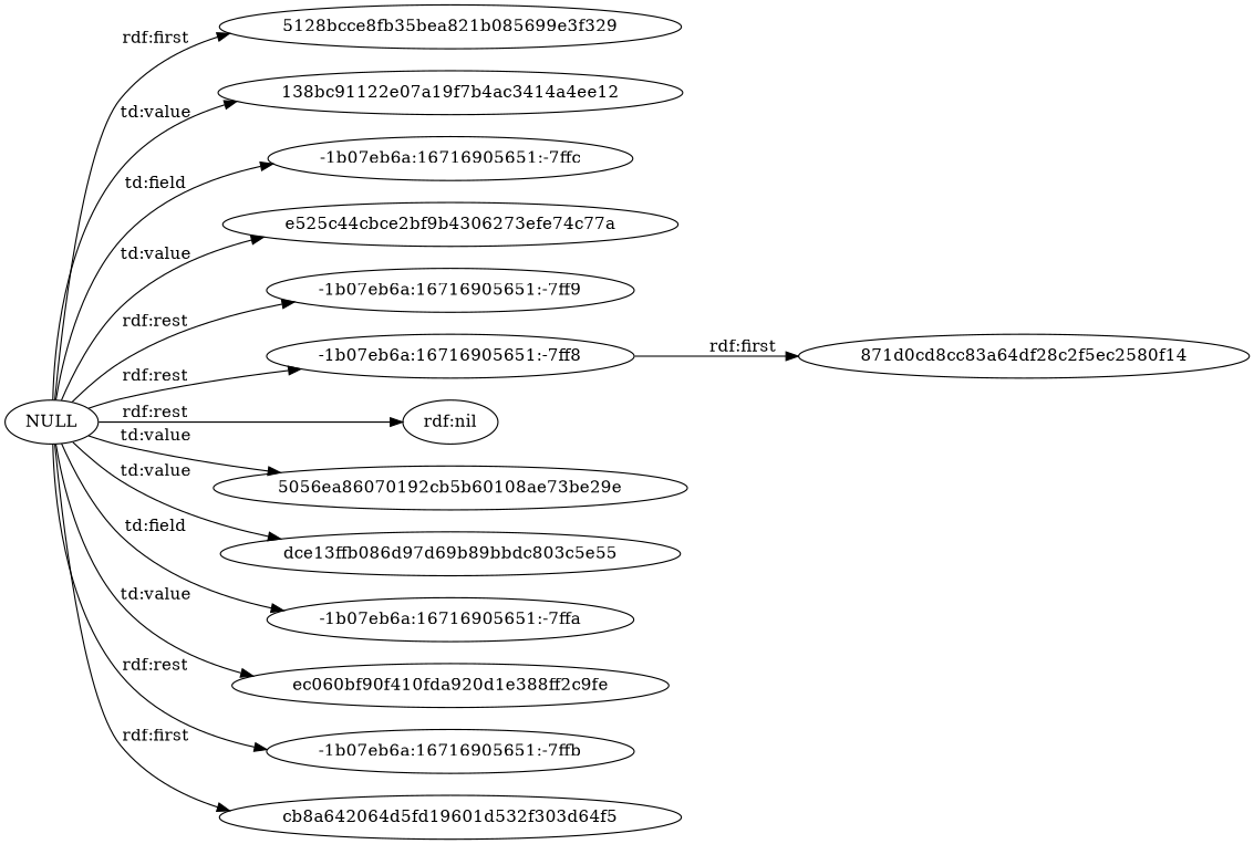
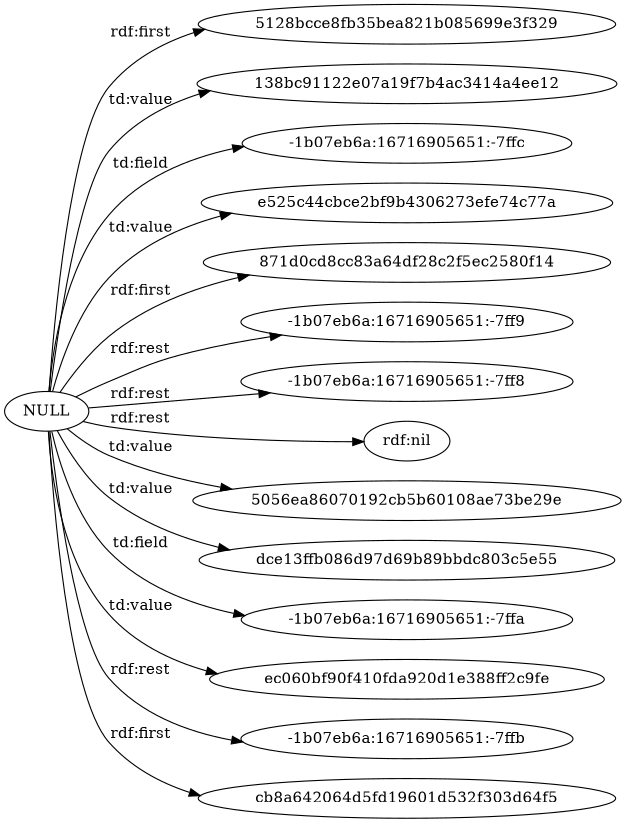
  digraph {
    rankdir=LR
    NULL
    "5128bcce8fb35bea821b085699e3f329"
    "138bc91122e07a19f7b4ac3414a4ee12"
    "-1b07eb6a:16716905651:-7ffc"
    e525c44cbce2bf9b4306273efe74c77a
    "871d0cd8cc83a64df28c2f5ec2580f14"
    "-1b07eb6a:16716905651:-7ff9"
    "-1b07eb6a:16716905651:-7ff8"
    "rdf:nil"
    "5056ea86070192cb5b60108ae73be29e"
    dce13ffb086d97d69b89bbdc803c5e55
    "-1b07eb6a:16716905651:-7ffa"
    ec060bf90f410fda920d1e388ff2c9fe
    "-1b07eb6a:16716905651:-7ffb"
    cb8a642064d5fd19601d532f303d64f5
    NULL -> "5128bcce8fb35bea821b085699e3f329" [label="rdf:first"]
    NULL -> "138bc91122e07a19f7b4ac3414a4ee12" [label="td:value"]
    NULL -> "-1b07eb6a:16716905651:-7ffc" [label="td:field"]
    NULL -> e525c44cbce2bf9b4306273efe74c77a [label="td:value"]
-   "-1b07eb6a:16716905651:-7ff8" -> "871d0cd8cc83a64df28c2f5ec2580f14" [label="rdf:first"]
+   NULL -> "871d0cd8cc83a64df28c2f5ec2580f14" [label="rdf:first"]
    NULL -> "-1b07eb6a:16716905651:-7ff9" [label="rdf:rest"]
    NULL -> "-1b07eb6a:16716905651:-7ff8" [label="rdf:rest"]
    NULL -> "rdf:nil" [label="rdf:rest"]
    NULL -> "5056ea86070192cb5b60108ae73be29e" [label="td:value"]
    NULL -> dce13ffb086d97d69b89bbdc803c5e55 [label="td:value"]
    NULL -> "-1b07eb6a:16716905651:-7ffa" [label="td:field"]
    NULL -> ec060bf90f410fda920d1e388ff2c9fe [label="td:value"]
    NULL -> "-1b07eb6a:16716905651:-7ffb" [label="rdf:rest"]
    NULL -> cb8a642064d5fd19601d532f303d64f5 [label="rdf:first"]
  }
